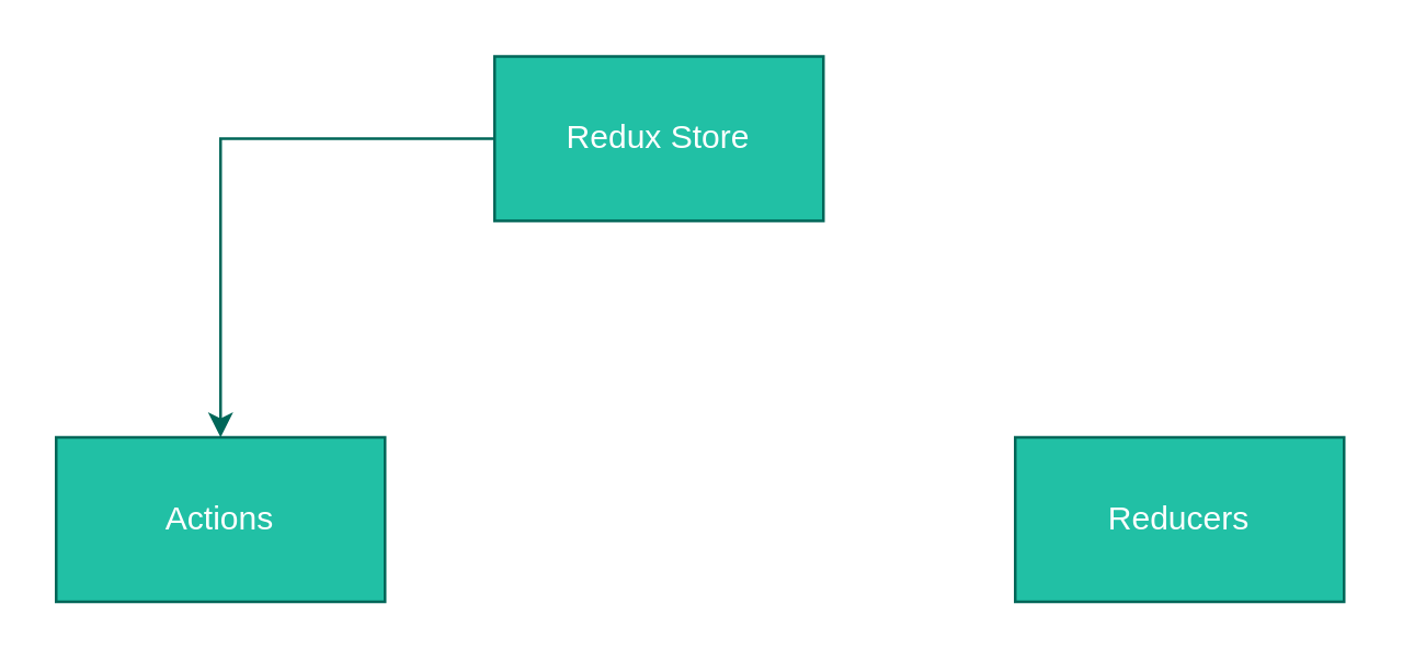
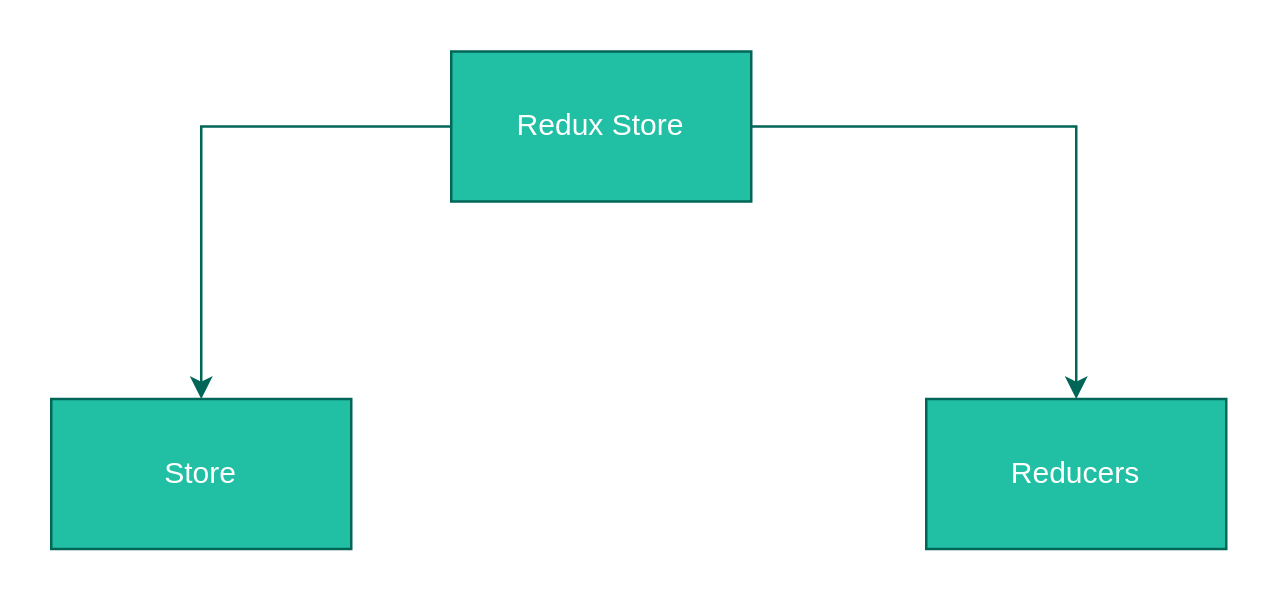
  <mxCell id="0" />
  <mxCell id="1" parent="0" />
  <mxCell id="2" value="" style="edgeStyle=orthogonalEdgeStyle;rounded=0;orthogonalLoop=1;jettySize=auto;html=1;strokeColor=#006658;fontColor=#5C5C5C;" edge="1" parent="1" source="4" target="5"><mxGeometry relative="1" as="geometry" /></mxCell>
+ <mxCell id="3" value="" style="edgeStyle=orthogonalEdgeStyle;rounded=0;orthogonalLoop=1;jettySize=auto;html=1;strokeColor=#006658;fontColor=#5C5C5C;" edge="1" parent="1" source="4" target="6"><mxGeometry relative="1" as="geometry" /></mxCell>
  <mxCell id="4" value="Redux Store" style="rounded=0;whiteSpace=wrap;html=1;fillColor=#21C0A5;strokeColor=#006658;fontColor=#FFFFFF;" vertex="1" parent="1"><mxGeometry x="180" y="20" width="120" height="60" as="geometry" /></mxCell>
- <mxCell id="5" value="Actions" style="whiteSpace=wrap;html=1;rounded=0;fillColor=#21C0A5;strokeColor=#006658;fontColor=#FFFFFF;" vertex="1" parent="1"><mxGeometry x="20" y="159" width="120" height="60" as="geometry" /></mxCell>
+ <mxCell id="5" value="Store" style="whiteSpace=wrap;html=1;rounded=0;fillColor=#21C0A5;strokeColor=#006658;fontColor=#FFFFFF;" vertex="1" parent="1"><mxGeometry x="20" y="159" width="120" height="60" as="geometry" /></mxCell>
  <mxCell id="6" value="Reducers" style="whiteSpace=wrap;html=1;rounded=0;fillColor=#21C0A5;strokeColor=#006658;fontColor=#FFFFFF;" vertex="1" parent="1"><mxGeometry x="370" y="159" width="120" height="60" as="geometry" /></mxCell>
